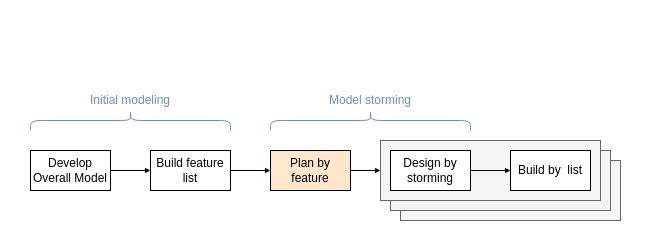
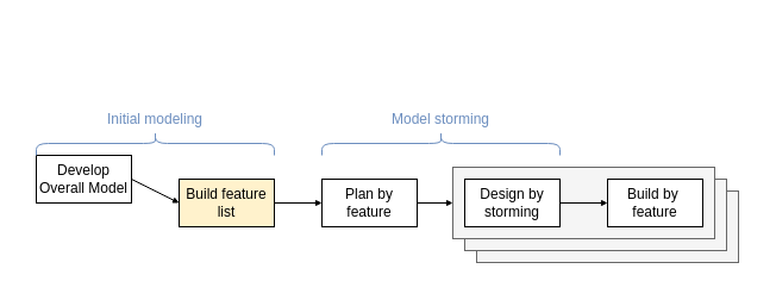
  <mxCell id="0" />
  <mxCell id="1" parent="0" />
  <mxCell id="2" value="" style="rounded=0;whiteSpace=wrap;html=1;strokeColor=none;fontColor=#6C8EBF;fillColor=default;" vertex="1" parent="1"><mxGeometry x="20" y="80" width="610" height="150" as="geometry" /></mxCell>
  <mxCell id="3" value="" style="rounded=0;whiteSpace=wrap;html=1;fillColor=#f5f5f5;fontColor=#333333;strokeColor=#666666;" vertex="1" parent="1"><mxGeometry x="400" y="160" width="220" height="60" as="geometry" /></mxCell>
  <mxCell id="4" value="" style="rounded=0;whiteSpace=wrap;html=1;fillColor=#f5f5f5;fontColor=#333333;strokeColor=#666666;" vertex="1" parent="1"><mxGeometry x="390" y="150" width="220" height="60" as="geometry" /></mxCell>
  <mxCell id="5" value="" style="rounded=0;whiteSpace=wrap;html=1;fillColor=#f5f5f5;fontColor=#333333;strokeColor=#666666;" vertex="1" parent="1"><mxGeometry x="380" y="140" width="220" height="60" as="geometry" /></mxCell>
  <mxCell id="6" style="edgeStyle=none;html=1;exitX=1;exitY=0.5;exitDx=0;exitDy=0;entryX=0;entryY=0.5;entryDx=0;entryDy=0;endSize=3;endArrow=block;endFill=1;" edge="1" parent="1" source="7" target="8"><mxGeometry relative="1" as="geometry" /></mxCell>
- <mxCell id="7" value="Develop Overall Model" style="rounded=0;whiteSpace=wrap;html=1;" vertex="1" parent="1"><mxGeometry x="30" y="150" width="80" height="40" as="geometry" /></mxCell>
- <mxCell id="8" value="Build feature list" style="rounded=0;whiteSpace=wrap;html=1;" vertex="1" parent="1"><mxGeometry x="150" y="150" width="80" height="40" as="geometry" /></mxCell>
- <mxCell id="9" value="Plan by feature" style="rounded=0;whiteSpace=wrap;html=1;fillColor=#ffe6cc;" vertex="1" parent="1"><mxGeometry x="270" y="150" width="80" height="40" as="geometry" /></mxCell>
+ <mxCell id="7" value="Develop Overall Model" style="rounded=0;whiteSpace=wrap;html=1;" vertex="1" parent="1"><mxGeometry x="30" y="130" width="80" height="40" as="geometry" /></mxCell>
+ <mxCell id="8" value="Build feature list" style="rounded=0;whiteSpace=wrap;html=1;fillColor=#fff2cc;" vertex="1" parent="1"><mxGeometry x="150" y="150" width="80" height="40" as="geometry" /></mxCell>
+ <mxCell id="9" value="Plan by feature" style="rounded=0;whiteSpace=wrap;html=1;" vertex="1" parent="1"><mxGeometry x="270" y="150" width="80" height="40" as="geometry" /></mxCell>
  <mxCell id="10" value="Design by storming" style="rounded=0;whiteSpace=wrap;html=1;" vertex="1" parent="1"><mxGeometry x="390" y="150" width="80" height="40" as="geometry" /></mxCell>
- <mxCell id="11" value="Build by&amp;nbsp; list" style="rounded=0;whiteSpace=wrap;html=1;" vertex="1" parent="1"><mxGeometry x="510" y="150" width="80" height="40" as="geometry" /></mxCell>
+ <mxCell id="11" value="Build by&amp;nbsp; feature" style="rounded=0;whiteSpace=wrap;html=1;" vertex="1" parent="1"><mxGeometry x="510" y="150" width="80" height="40" as="geometry" /></mxCell>
  <mxCell id="12" style="edgeStyle=none;html=1;exitX=1;exitY=0.5;exitDx=0;exitDy=0;entryX=0;entryY=0.5;entryDx=0;entryDy=0;endSize=3;endArrow=block;endFill=1;" edge="1" parent="1" source="8" target="9"><mxGeometry relative="1" as="geometry"><mxPoint x="120" y="180" as="sourcePoint" /><mxPoint x="160" y="180" as="targetPoint" /></mxGeometry></mxCell>
  <mxCell id="13" style="edgeStyle=none;html=1;exitX=1;exitY=0.5;exitDx=0;exitDy=0;entryX=0;entryY=0.5;entryDx=0;entryDy=0;endSize=3;endArrow=block;endFill=1;" edge="1" parent="1" source="9" target="5"><mxGeometry relative="1" as="geometry"><mxPoint x="240" y="180" as="sourcePoint" /><mxPoint x="280" y="180" as="targetPoint" /></mxGeometry></mxCell>
  <mxCell id="14" style="edgeStyle=none;html=1;exitX=1;exitY=0.5;exitDx=0;exitDy=0;entryX=0;entryY=0.5;entryDx=0;entryDy=0;endSize=3;endArrow=block;endFill=1;" edge="1" parent="1" source="10" target="11"><mxGeometry relative="1" as="geometry"><mxPoint x="360" y="180" as="sourcePoint" /><mxPoint x="390" y="180" as="targetPoint" /></mxGeometry></mxCell>
  <mxCell id="15" value="" style="shape=curlyBracket;whiteSpace=wrap;html=1;rounded=1;labelPosition=left;verticalLabelPosition=middle;align=right;verticalAlign=middle;rotation=90;fillColor=#dae8fc;strokeColor=#6c8ebf;" vertex="1" parent="1"><mxGeometry x="120" y="20" width="20" height="200" as="geometry" /></mxCell>
  <mxCell id="16" value="" style="shape=curlyBracket;whiteSpace=wrap;html=1;rounded=1;labelPosition=left;verticalLabelPosition=middle;align=right;verticalAlign=middle;rotation=90;fillColor=#dae8fc;strokeColor=#6C8EBF;" vertex="1" parent="1"><mxGeometry x="360" y="20" width="20" height="200" as="geometry" /></mxCell>
  <mxCell id="17" value="Initial modeling" style="rounded=0;whiteSpace=wrap;html=1;fillColor=none;strokeColor=none;fontColor=#6C8EBF;" vertex="1" parent="1"><mxGeometry x="30" y="90" width="200" height="20" as="geometry" /></mxCell>
  <mxCell id="18" value="Model storming" style="rounded=0;whiteSpace=wrap;html=1;fillColor=none;strokeColor=none;fontColor=#6C8EBF;" vertex="1" parent="1"><mxGeometry x="270" y="90" width="200" height="20" as="geometry" /></mxCell>
